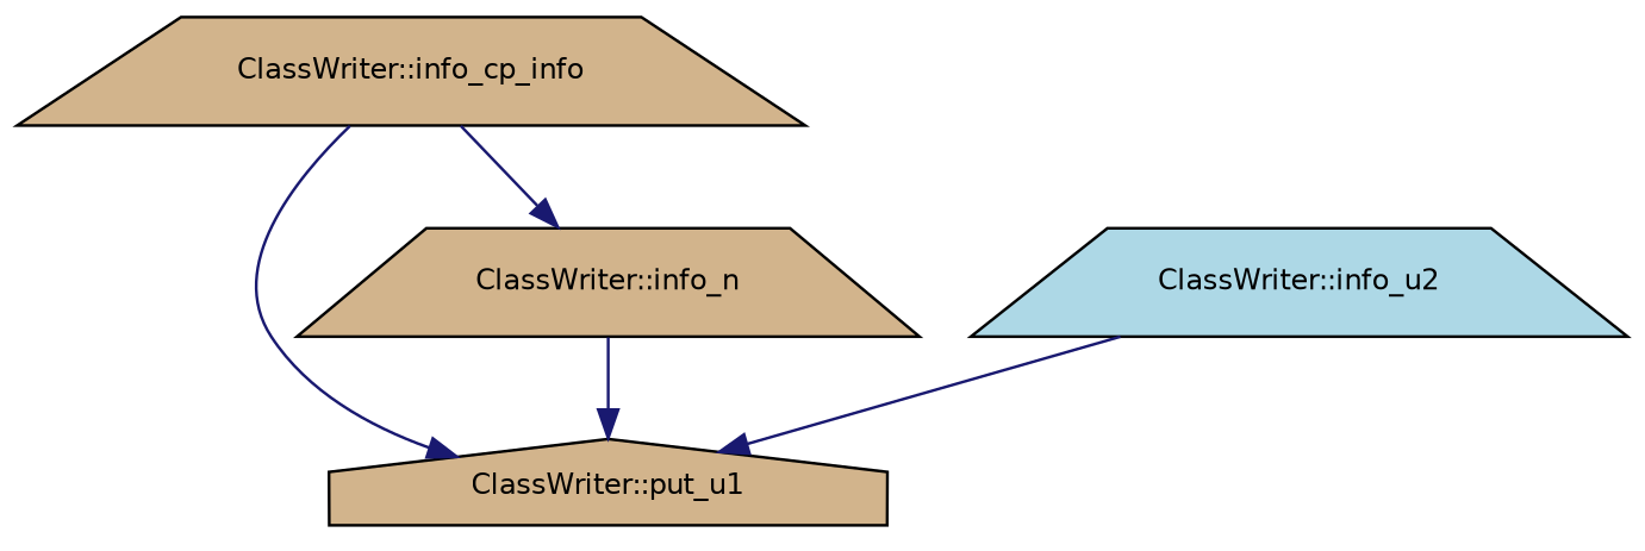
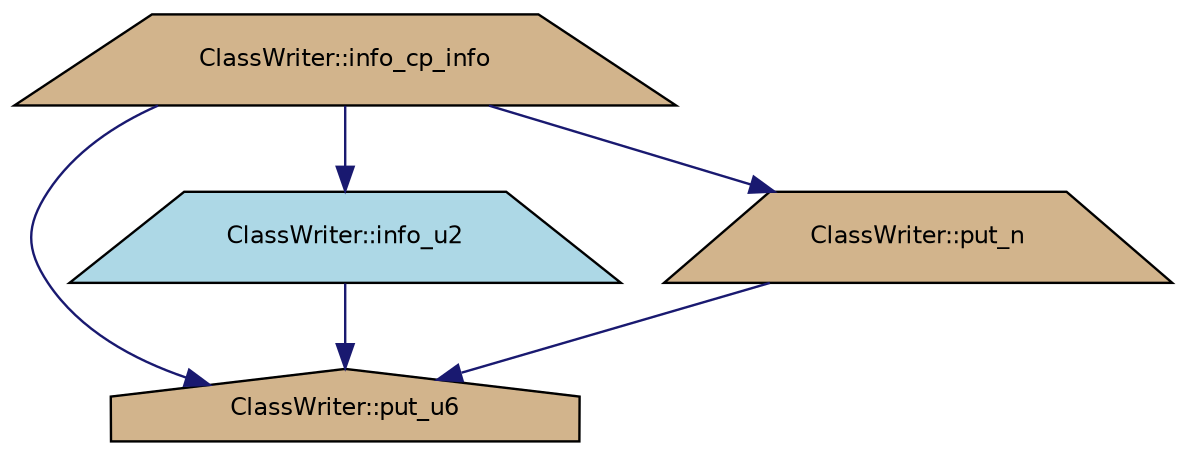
  digraph {
    rankdir=TB
    node [color=black fillcolor=tan fontname=Helvetica fontsize=10 shape=trapezium style=filled]
    edge [color=midnightblue fontname=Helvetica fontsize=10 labelfontname=Helvetica labelfontsize=10 style=solid]
    n1 [fontcolor=black height=0.2 label="ClassWriter::info_cp_info" width=0.4]
-   n2 [height=0.2 label="ClassWriter::put_u1" shape=house width=0.4]
+   n2 [height=0.2 label="ClassWriter::put_u6" shape=house width=0.4]
    n3 [fillcolor=lightblue height=0.2 label="ClassWriter::info_u2" width=0.4]
-   n4 [height=0.2 label="ClassWriter::info_n" width=0.4]
+   n4 [height=0.2 label="ClassWriter::put_n" width=0.4]
    n1 -> n2
+   n1 -> n3
    n1 -> n4
    n3 -> n2
    n4 -> n2
  }
